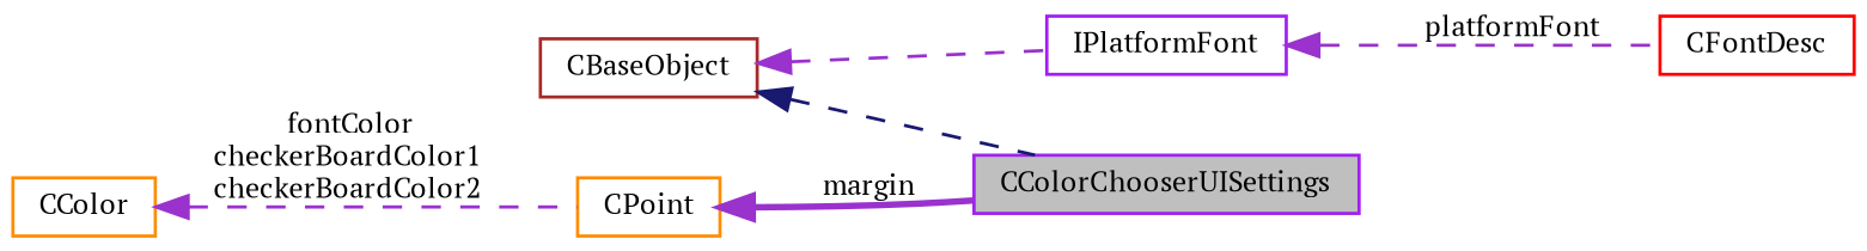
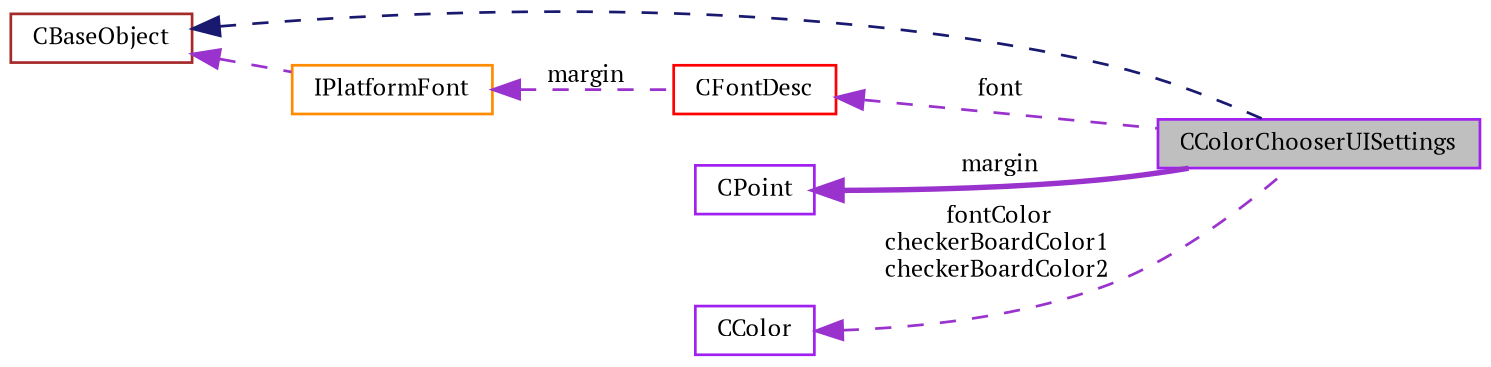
  digraph {
    fontname="PT Serif"
    rankdir=LR
    node [color=purple fontname="PT Serif" fontsize=9 shape=record]
    edge [color=darkorchid3 dir=back fontname="PT Serif" fontsize=9 labelfontname=Arial labelfontsize=9 style=dashed]
    n1 [fillcolor=grey75 fontcolor=black height=0.2 label=CColorChooserUISettings style=filled width=0.4]
    n2 [color=red height=0.2 label=CFontDesc width=0.4]
    n3 [color=brown height=0.2 label=CBaseObject width=0.4]
-   n4 [height=0.2 label=IPlatformFont width=0.4]
-   n5 [color=darkorange height=0.2 label=CPoint width=0.4]
-   n6 [color=darkorange height=0.2 label=CColor width=0.4]
+   n4 [color=darkorange height=0.2 label=IPlatformFont width=0.4]
+   n5 [height=0.2 label=CPoint width=0.4]
+   n6 [height=0.2 label=CColor width=0.4]
+   n2 -> n1 [label=" font"]
    n3 -> n1 [color=midnightblue]
    n3 -> n4
-   n4 -> n2 [label=" platformFont"]
+   n4 -> n2 [label=" margin"]
    n5 -> n1 [label=" margin" style=bold]
-   n6 -> n5 [label=" fontColor\ncheckerBoardColor1\ncheckerBoardColor2"]
+   n6 -> n1 [label=" fontColor\ncheckerBoardColor1\ncheckerBoardColor2"]
  }
